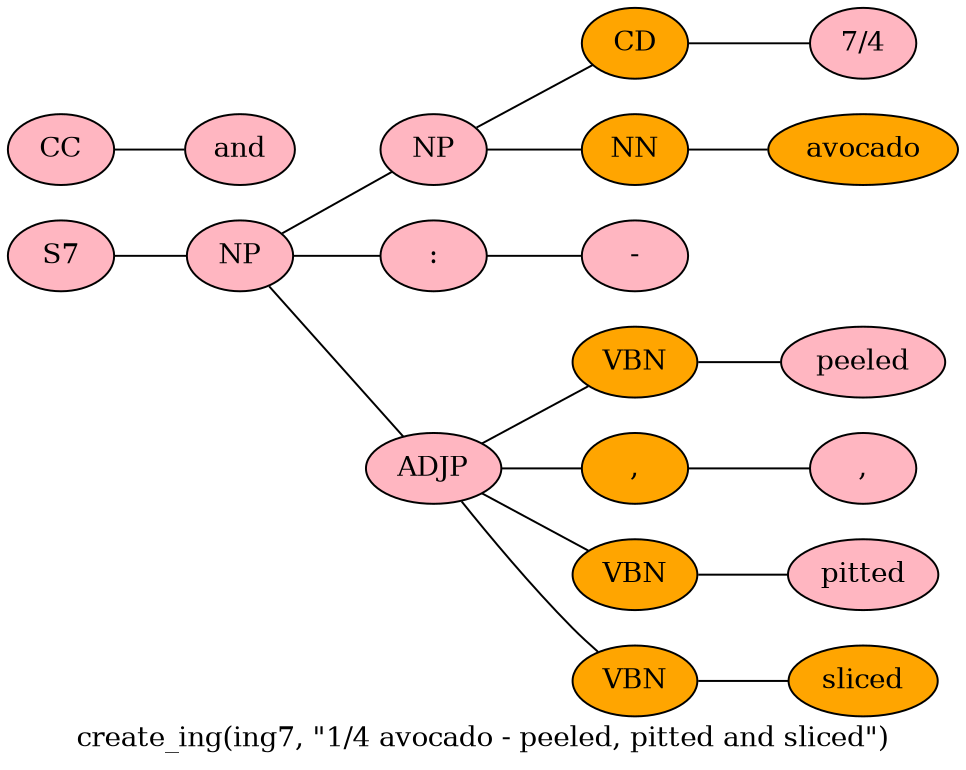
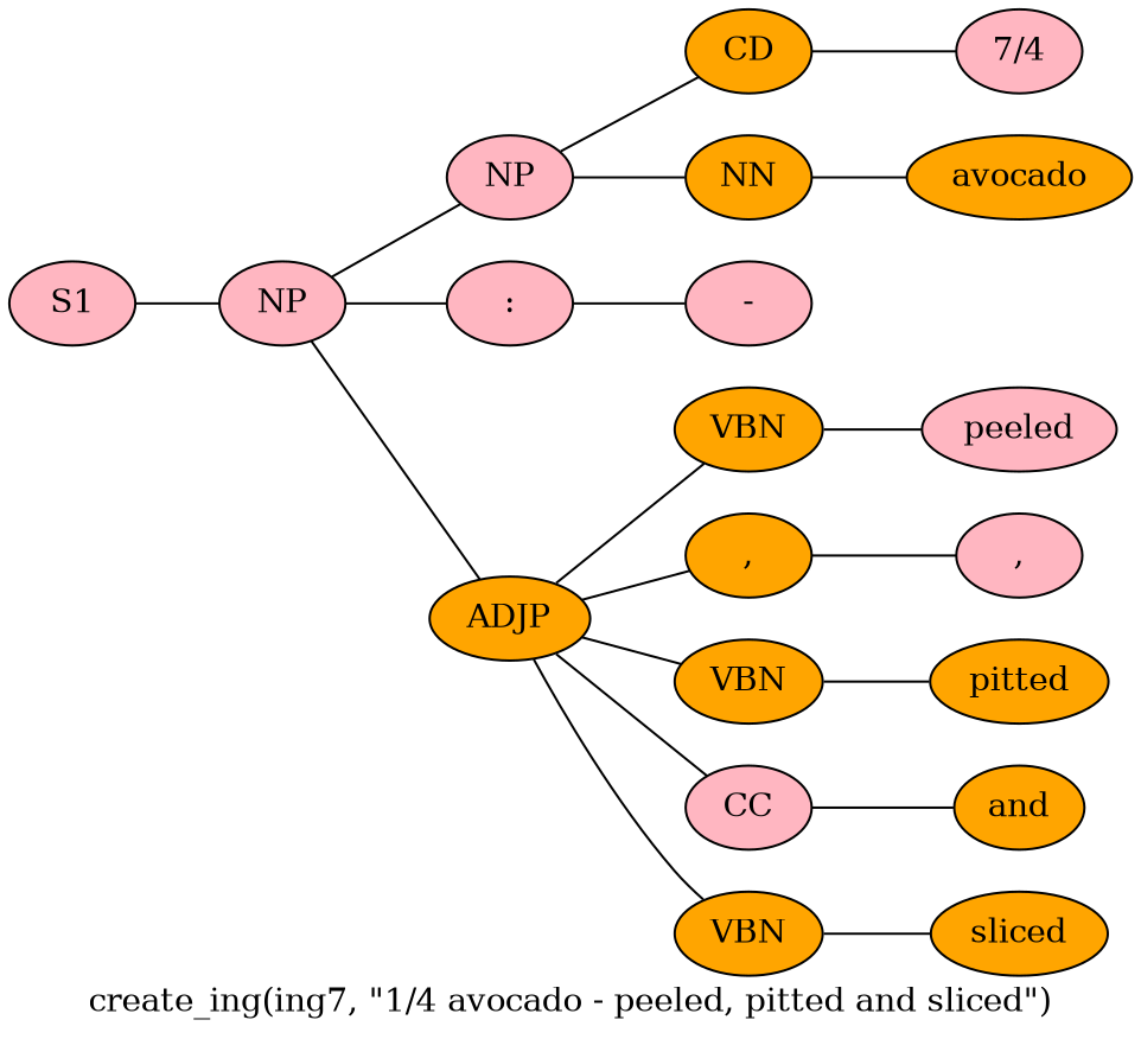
  graph {
    label="create_ing(ing7, \"1/4 avocado - peeled, pitted and sliced\")"
    rankdir=LR
    node [fillcolor=orange style=filled]
-   n1 [fillcolor=lightpink label=S7]
+   n1 [fillcolor=lightpink label=S1]
    n2 [fillcolor=lightpink label=NP]
    n3 [fillcolor=lightpink label=NP]
    n4 [fillcolor=lightpink label=":"]
-   n5 [fillcolor=lightpink label=ADJP]
+   n5 [label=ADJP]
    n6 [label=CD]
    n7 [label=NN]
    n8 [fillcolor=lightpink label="-"]
    n9 [label=VBN]
    n10 [label=","]
    n11 [label=VBN]
    n12 [fillcolor=lightpink label=CC]
    n13 [label=VBN]
    n14 [fillcolor=lightpink label="7/4"]
    n15 [label=avocado]
    n16 [fillcolor=lightpink label=peeled]
    n17 [fillcolor=lightpink label=","]
-   n18 [fillcolor=lightpink label=pitted]
-   n19 [fillcolor=lightpink label=and]
+   n18 [label=pitted]
+   n19 [label=and]
    n20 [label=sliced]
    n1 -- n2
    n2 -- n3
    n2 -- n4
    n2 -- n5
    n3 -- n6
    n3 -- n7
    n4 -- n8
    n5 -- n9
    n5 -- n10
    n5 -- n11
+   n5 -- n12
    n5 -- n13
    n6 -- n14
    n7 -- n15
    n9 -- n16
    n10 -- n17
    n11 -- n18
    n12 -- n19
    n13 -- n20
  }
